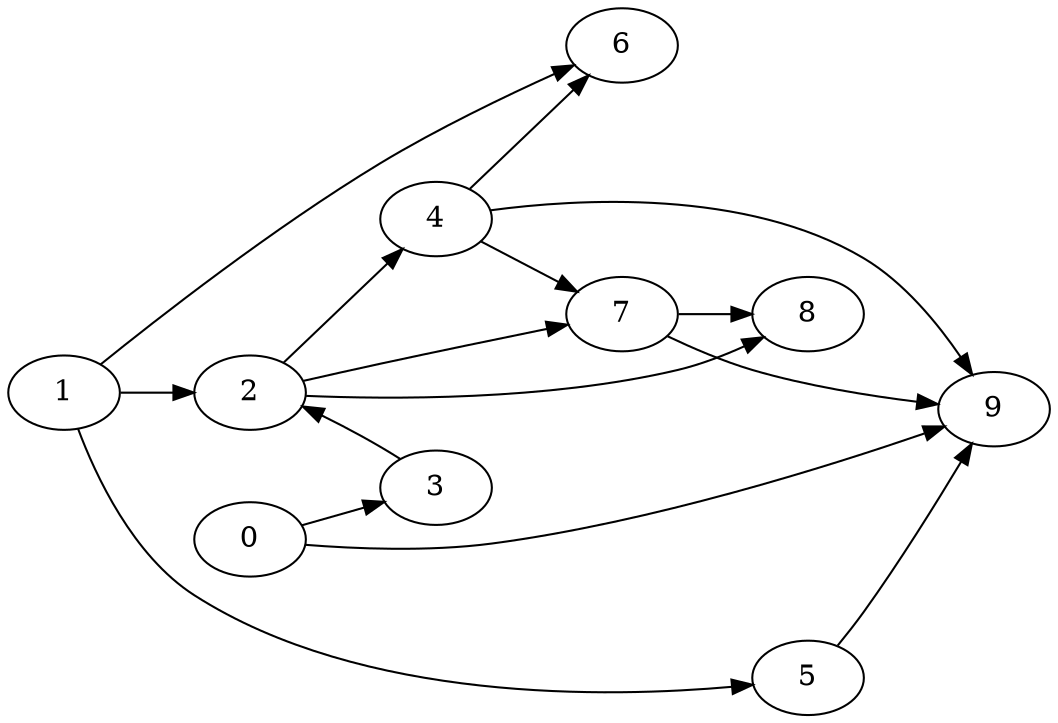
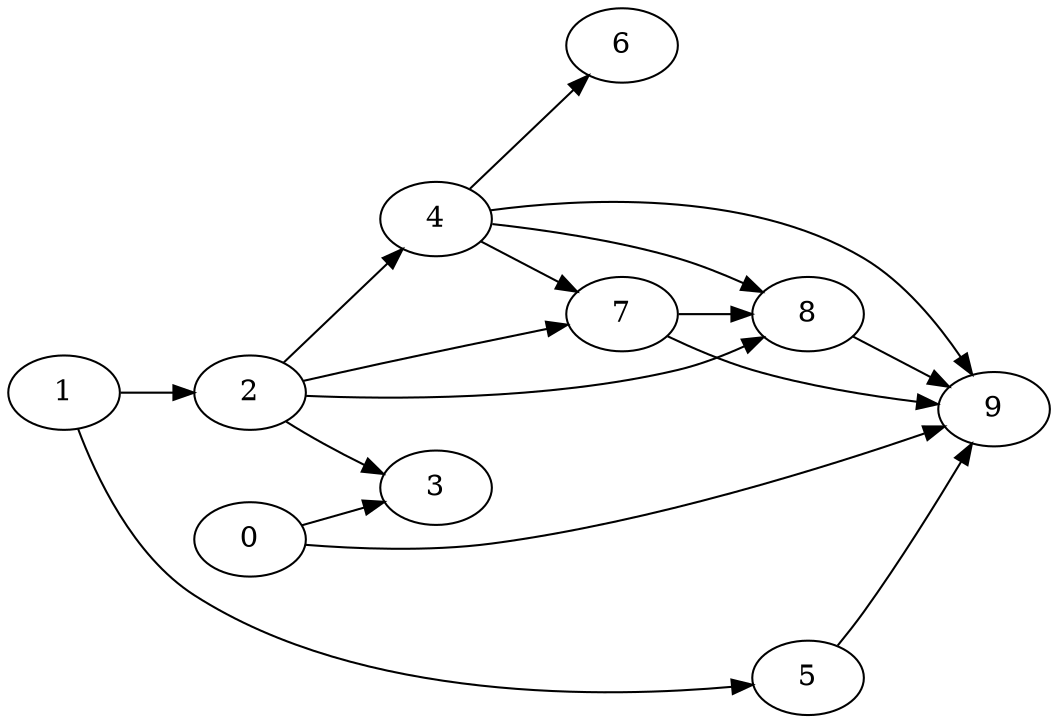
  digraph {
    rankdir=LR
    node [Processor=1 Weight=8]
    edge [Weight=48]
    4 [Start=6 Weight=3]
    9 [Start=38]
    8 [Start=30]
    6 [Start=14]
    7 [Start=27 Weight=3]
    5 [Processor=2 Start=33 Weight=7]
    2 [Start=22 Weight=5]
    3 [Processor=2 Start=40 Weight=10]
    1 [Start=9 Weight=5]
    0 [Start=0 Weight=6]
    4 -> 9 [Weight=39]
+   4 -> 8
    4 -> 6 [Weight=10]
    4 -> 7
+   8 -> 9 [Weight=39]
    7 -> 9 [Weight=34]
    7 -> 8 [Weight=15]
    5 -> 9 [Weight=29]
    2 -> 4 [Weight=24]
    2 -> 8
    2 -> 7
-   3 -> 2 [Weight=10]
-   1 -> 6 [Weight=39]
+   2 -> 3 [Weight=10]
    1 -> 5 [Weight=19]
    1 -> 2
    0 -> 9 [Weight=44]
    0 -> 3 [Weight=34]
  }
